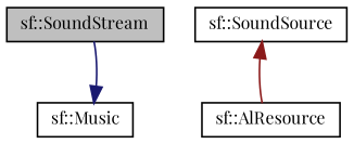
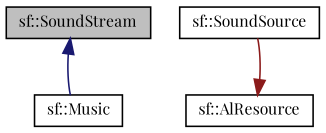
  digraph {
    fontname="Playfair Display"
    node [color=black fillcolor=white fontname="Playfair Display" fontsize=10 shape=record style=filled]
    edge [dir=back fontname="Playfair Display" fontsize=10 labelfontname=Helvetica labelfontsize=10 style=solid]
    n1 [fillcolor=grey75 fontcolor=black height=0.2 label="sf::SoundStream" width=0.4]
    n2 [height=0.2 label="sf::Music" width=0.4]
    n3 [height=0.2 label="sf::SoundSource" width=0.4]
    n4 [height=0.2 label="sf::AlResource" width=0.4]
-   n2 -> n1 [color=midnightblue]
-   n3 -> n4 [color=firebrick4]
+   n1 -> n2 [color=midnightblue]
+   n4 -> n3 [color=firebrick4]
  }
